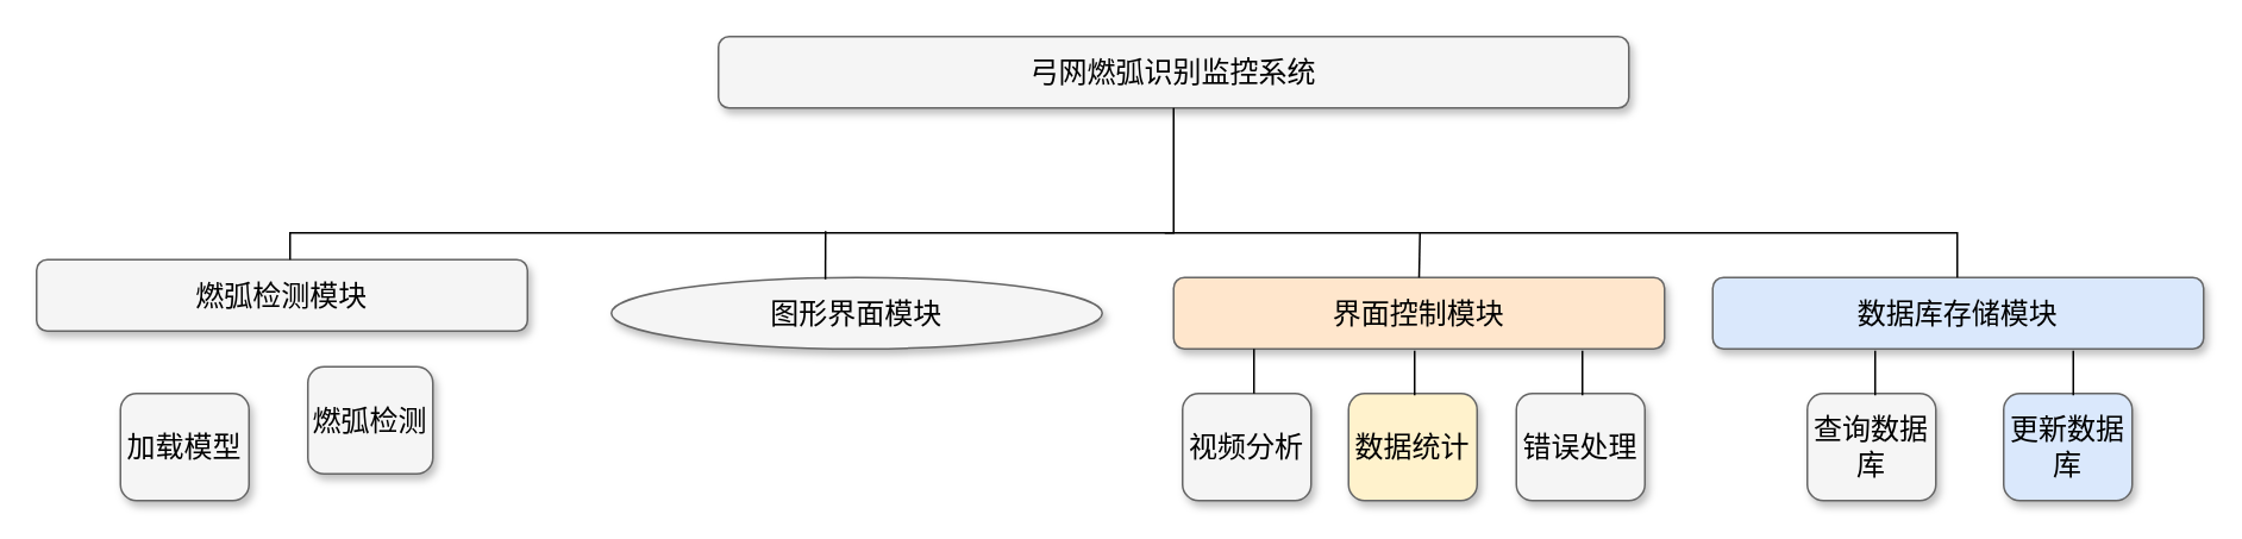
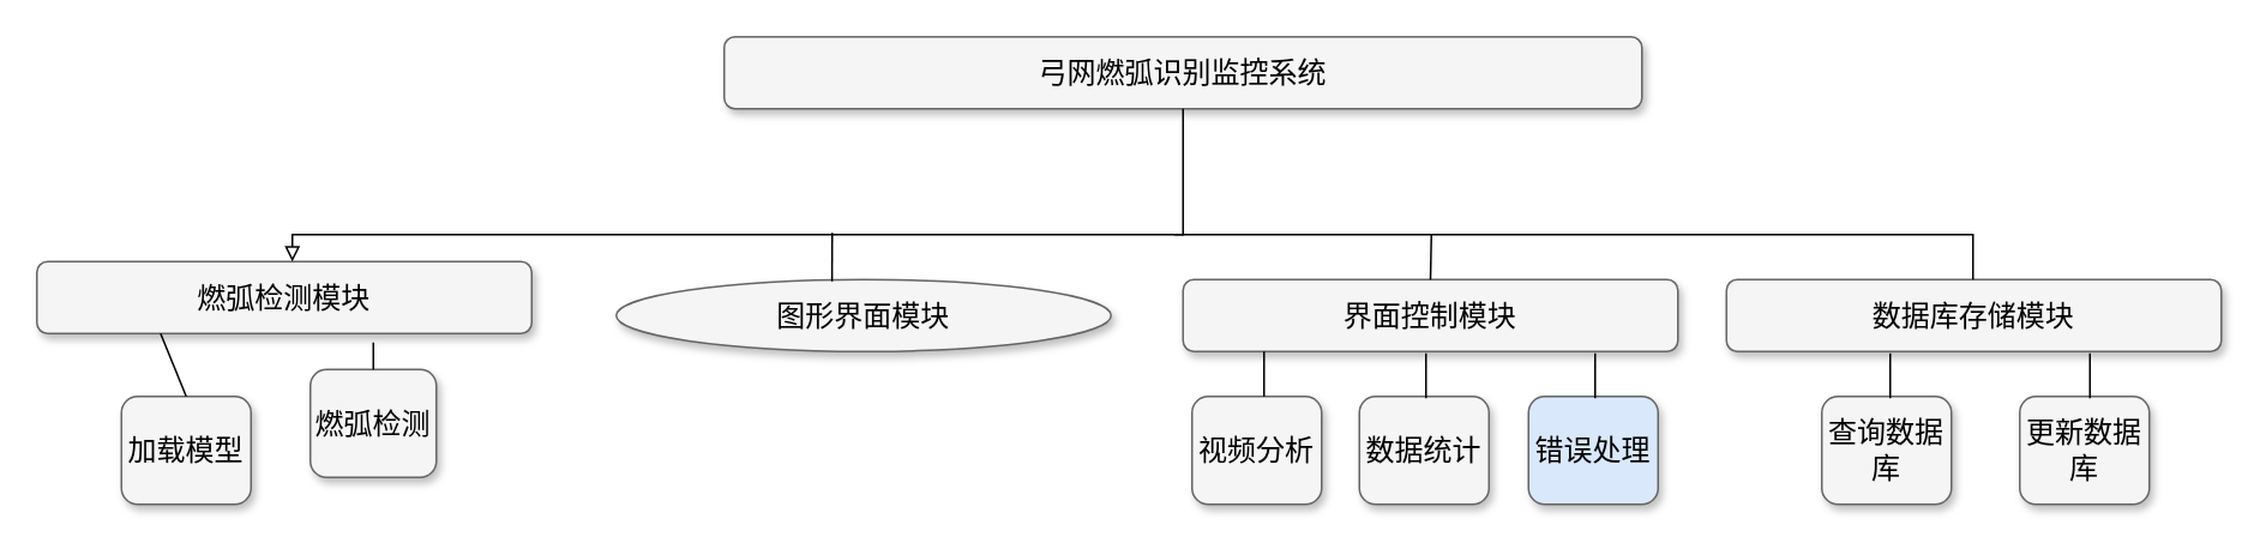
  <mxCell id="0" style=";html=1;" />
  <mxCell id="1" style=";html=1;" parent="0" />
  <mxCell id="2" value="弓网燃弧识别监控系统" style="whiteSpace=wrap;html=1;rounded=1;shadow=1;strokeWidth=1;fontSize=16;align=center;fillColor=#f5f5f5;strokeColor=#666666;" parent="1" vertex="1"><mxGeometry x="402" y="20" width="510" height="40" as="geometry" /></mxCell>
  <mxCell id="3" value="图形界面模块" style="ellipse;whiteSpace=wrap;html=1;shadow=1;strokeWidth=1;fontSize=16;align=center;fillColor=#f5f5f5;strokeColor=#666666;" parent="1" vertex="1"><mxGeometry x="342" y="155" width="275" height="40" as="geometry" /></mxCell>
- <mxCell id="4" value="界面控制模块" style="whiteSpace=wrap;html=1;rounded=1;shadow=1;strokeWidth=1;fontSize=16;align=center;fillColor=#ffe6cc;strokeColor=#666666;" parent="1" vertex="1"><mxGeometry x="657" y="155" width="275" height="40" as="geometry" /></mxCell>
+ <mxCell id="4" value="界面控制模块" style="whiteSpace=wrap;html=1;rounded=1;shadow=1;strokeWidth=1;fontSize=16;align=center;fillColor=#f5f5f5;strokeColor=#666666;" parent="1" vertex="1"><mxGeometry x="657" y="155" width="275" height="40" as="geometry" /></mxCell>
  <mxCell id="5" value="燃弧检测模块" style="whiteSpace=wrap;html=1;rounded=1;shadow=1;strokeWidth=1;fontSize=16;align=center;fillColor=#f5f5f5;strokeColor=#666666;" parent="1" vertex="1"><mxGeometry x="20" y="145" width="275" height="40" as="geometry" /></mxCell>
- <mxCell id="6" value="数据库存储模块" style="whiteSpace=wrap;html=1;rounded=1;shadow=1;strokeWidth=1;fontSize=16;align=center;fillColor=#dae8fc;strokeColor=#666666;" parent="1" vertex="1"><mxGeometry x="959" y="155" width="275" height="40" as="geometry" /></mxCell>
- <mxCell id="7" style="edgeStyle=orthogonalEdgeStyle;html=1;startSize=6;endFill=0;endSize=6;strokeWidth=1;fontSize=16;rounded=0;endArrow=none;exitX=0.5;exitY=1;" parent="1" source="2" target="5" edge="1"><mxGeometry relative="1" as="geometry"><Array as="points"><mxPoint x="657" y="130" /><mxPoint x="162" y="130" /></Array></mxGeometry></mxCell>
+ <mxCell id="6" value="数据库存储模块" style="whiteSpace=wrap;html=1;rounded=1;shadow=1;strokeWidth=1;fontSize=16;align=center;fillColor=#f5f5f5;strokeColor=#666666;" parent="1" vertex="1"><mxGeometry x="959" y="155" width="275" height="40" as="geometry" /></mxCell>
+ <mxCell id="7" style="edgeStyle=orthogonalEdgeStyle;html=1;startSize=6;endFill=0;endSize=6;strokeWidth=1;fontSize=16;rounded=0;endArrow=block;exitX=0.5;exitY=1;" parent="1" source="2" target="5" edge="1"><mxGeometry relative="1" as="geometry"><Array as="points"><mxPoint x="657" y="130" /><mxPoint x="162" y="130" /></Array></mxGeometry></mxCell>
  <mxCell id="8" style="edgeStyle=orthogonalEdgeStyle;html=1;startSize=6;endFill=0;endSize=6;strokeWidth=1;fontSize=16;rounded=0;endArrow=none;" parent="1" edge="1"><mxGeometry relative="1" as="geometry"><Array as="points"><mxPoint x="786" y="130" /><mxPoint x="1096" y="130" /></Array><mxPoint x="652" y="130" as="sourcePoint" /><mxPoint x="1096" y="155" as="targetPoint" /></mxGeometry></mxCell>
  <mxCell id="9" value="" style="endArrow=none;html=1;rounded=0;exitX=0.436;exitY=0.025;exitDx=0;exitDy=0;exitPerimeter=0;" edge="1" parent="1" source="3"><mxGeometry width="50" height="50" relative="1" as="geometry"><mxPoint x="462" y="150" as="sourcePoint" /><mxPoint x="462" y="129" as="targetPoint" /></mxGeometry></mxCell>
  <mxCell id="10" value="" style="endArrow=none;html=1;rounded=0;exitX=0.5;exitY=0;exitDx=0;exitDy=0;" edge="1" parent="1" source="4"><mxGeometry width="50" height="50" relative="1" as="geometry"><mxPoint x="796.9" y="158" as="sourcePoint" /><mxPoint x="795" y="130" as="targetPoint" /></mxGeometry></mxCell>
  <mxCell id="11" value="加载模型" style="whiteSpace=wrap;html=1;rounded=1;shadow=1;strokeWidth=1;fontSize=16;align=center;fillColor=#f5f5f5;strokeColor=#666666;" vertex="1" parent="1"><mxGeometry x="67" y="220" width="72" height="60" as="geometry" /></mxCell>
  <mxCell id="12" value="燃弧检测" style="whiteSpace=wrap;html=1;rounded=1;shadow=1;strokeWidth=1;fontSize=16;align=center;fillColor=#f5f5f5;strokeColor=#666666;" vertex="1" parent="1"><mxGeometry x="172" y="205" width="70" height="60" as="geometry" /></mxCell>
+ <mxCell id="13" value="" style="endArrow=none;html=1;rounded=0;entryX=0.5;entryY=0;entryDx=0;entryDy=0;exitX=0.25;exitY=1;exitDx=0;exitDy=0;" edge="1" parent="1" source="5" target="11"><mxGeometry width="50" height="50" relative="1" as="geometry"><mxPoint x="-18" y="390" as="sourcePoint" /><mxPoint x="32" y="340" as="targetPoint" /></mxGeometry></mxCell>
+ <mxCell id="14" value="" style="endArrow=none;html=1;rounded=0;entryX=0.68;entryY=1.125;entryDx=0;entryDy=0;entryPerimeter=0;exitX=0.5;exitY=0;exitDx=0;exitDy=0;" edge="1" parent="1" source="12" target="5"><mxGeometry width="50" height="50" relative="1" as="geometry"><mxPoint x="212" y="400" as="sourcePoint" /><mxPoint x="262" y="350" as="targetPoint" /></mxGeometry></mxCell>
  <mxCell id="15" value="视频分析" style="whiteSpace=wrap;html=1;rounded=1;shadow=1;strokeWidth=1;fontSize=16;align=center;fillColor=#f5f5f5;strokeColor=#666666;" vertex="1" parent="1"><mxGeometry x="662" y="220" width="72" height="60" as="geometry" /></mxCell>
- <mxCell id="16" value="数据统计" style="whiteSpace=wrap;html=1;rounded=1;shadow=1;strokeWidth=1;fontSize=16;align=center;fillColor=#fff2cc;strokeColor=#666666;" vertex="1" parent="1"><mxGeometry x="755" y="220" width="72" height="60" as="geometry" /></mxCell>
- <mxCell id="17" value="错误处理" style="whiteSpace=wrap;html=1;rounded=1;shadow=1;strokeWidth=1;fontSize=16;align=center;fillColor=#f5f5f5;strokeColor=#666666;" vertex="1" parent="1"><mxGeometry x="849" y="220" width="72" height="60" as="geometry" /></mxCell>
+ <mxCell id="16" value="数据统计" style="whiteSpace=wrap;html=1;rounded=1;shadow=1;strokeWidth=1;fontSize=16;align=center;fillColor=#f5f5f5;strokeColor=#666666;" vertex="1" parent="1"><mxGeometry x="755" y="220" width="72" height="60" as="geometry" /></mxCell>
+ <mxCell id="17" value="错误处理" style="whiteSpace=wrap;html=1;rounded=1;shadow=1;strokeWidth=1;fontSize=16;align=center;fillColor=#dae8fc;strokeColor=#666666;" vertex="1" parent="1"><mxGeometry x="849" y="220" width="72" height="60" as="geometry" /></mxCell>
  <mxCell id="18" value="查询数据库" style="whiteSpace=wrap;html=1;rounded=1;shadow=1;strokeWidth=1;fontSize=16;align=center;fillColor=#f5f5f5;strokeColor=#666666;" vertex="1" parent="1"><mxGeometry x="1012" y="220" width="72" height="60" as="geometry" /></mxCell>
- <mxCell id="19" value="更新数据库" style="whiteSpace=wrap;html=1;rounded=1;shadow=1;strokeWidth=1;fontSize=16;align=center;fillColor=#dae8fc;strokeColor=#666666;" vertex="1" parent="1"><mxGeometry x="1122" y="220" width="72" height="60" as="geometry" /></mxCell>
+ <mxCell id="19" value="更新数据库" style="whiteSpace=wrap;html=1;rounded=1;shadow=1;strokeWidth=1;fontSize=16;align=center;fillColor=#f5f5f5;strokeColor=#666666;" vertex="1" parent="1"><mxGeometry x="1122" y="220" width="72" height="60" as="geometry" /></mxCell>
  <mxCell id="20" value="" style="endArrow=none;html=1;rounded=0;startSize=23;" edge="1" parent="1"><mxGeometry width="50" height="50" relative="1" as="geometry"><mxPoint x="702" y="220" as="sourcePoint" /><mxPoint x="702" y="195" as="targetPoint" /></mxGeometry></mxCell>
  <mxCell id="21" value="" style="endArrow=none;html=1;rounded=0;startSize=23;" edge="1" parent="1"><mxGeometry width="50" height="50" relative="1" as="geometry"><mxPoint x="792" y="221" as="sourcePoint" /><mxPoint x="792" y="196" as="targetPoint" /></mxGeometry></mxCell>
  <mxCell id="22" value="" style="endArrow=none;html=1;rounded=0;startSize=23;" edge="1" parent="1"><mxGeometry width="50" height="50" relative="1" as="geometry"><mxPoint x="886" y="221" as="sourcePoint" /><mxPoint x="886" y="196" as="targetPoint" /></mxGeometry></mxCell>
  <mxCell id="23" value="" style="endArrow=none;html=1;rounded=0;startSize=23;" edge="1" parent="1"><mxGeometry width="50" height="50" relative="1" as="geometry"><mxPoint x="1050" y="221" as="sourcePoint" /><mxPoint x="1050" y="196" as="targetPoint" /></mxGeometry></mxCell>
  <mxCell id="24" value="" style="endArrow=none;html=1;rounded=0;startSize=23;" edge="1" parent="1"><mxGeometry width="50" height="50" relative="1" as="geometry"><mxPoint x="1161" y="221" as="sourcePoint" /><mxPoint x="1161" y="196" as="targetPoint" /></mxGeometry></mxCell>
